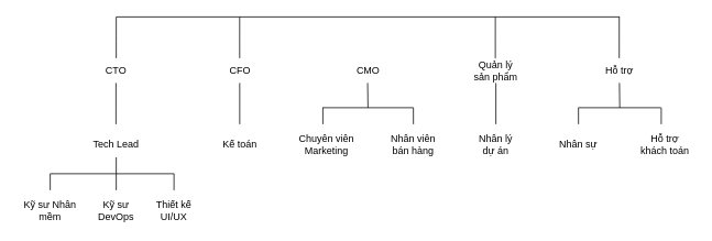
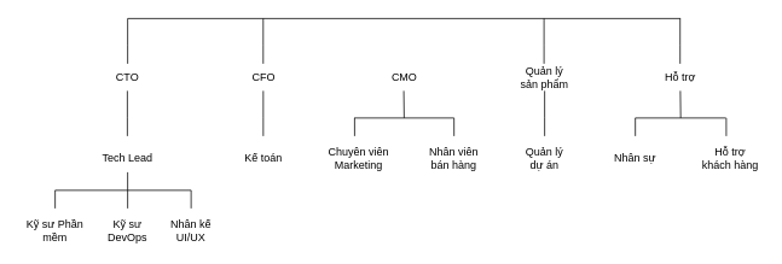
  <mxCell id="0" />
  <mxCell id="1" parent="0" />
  <mxCell id="2" value="CTO" style="text;html=1;align=center;verticalAlign=middle;whiteSpace=wrap;rounded=0;" vertex="1" parent="1"><mxGeometry x="110" y="70" width="60" height="30" as="geometry" /></mxCell>
  <mxCell id="3" value="CFO" style="text;html=1;align=center;verticalAlign=middle;resizable=0;points=[];autosize=1;strokeColor=none;fillColor=none;" vertex="1" parent="1"><mxGeometry x="265" y="70" width="50" height="30" as="geometry" /></mxCell>
  <mxCell id="4" value="CMO" style="text;html=1;align=center;verticalAlign=middle;resizable=0;points=[];autosize=1;strokeColor=none;fillColor=none;" vertex="1" parent="1"><mxGeometry x="420" y="70" width="50" height="30" as="geometry" /></mxCell>
  <mxCell id="5" value="Tech Lead" style="text;html=1;align=center;verticalAlign=middle;whiteSpace=wrap;rounded=0;" vertex="1" parent="1"><mxGeometry x="110" y="160" width="60" height="30" as="geometry" /></mxCell>
  <mxCell id="6" value="Quản lý sản phẩm" style="text;html=1;align=center;verticalAlign=middle;whiteSpace=wrap;rounded=0;" vertex="1" parent="1"><mxGeometry x="570" y="70" width="60" height="30" as="geometry" /></mxCell>
  <mxCell id="7" value="Kế toán" style="text;html=1;align=center;verticalAlign=middle;whiteSpace=wrap;rounded=0;" vertex="1" parent="1"><mxGeometry x="260" y="160" width="60" height="30" as="geometry" /></mxCell>
  <mxCell id="8" value="Chuyên viên Marketing" style="text;html=1;align=center;verticalAlign=middle;whiteSpace=wrap;rounded=0;" vertex="1" parent="1"><mxGeometry x="360" y="160" width="70" height="30" as="geometry" /></mxCell>
  <mxCell id="9" value="Nhân viên bán hàng" style="text;html=1;align=center;verticalAlign=middle;whiteSpace=wrap;rounded=0;" vertex="1" parent="1"><mxGeometry x="470" y="160" width="60" height="30" as="geometry" /></mxCell>
  <mxCell id="10" value="Hỗ trợ" style="text;html=1;align=center;verticalAlign=middle;whiteSpace=wrap;rounded=0;" vertex="1" parent="1"><mxGeometry x="720" y="70" width="60" height="30" as="geometry" /></mxCell>
- <mxCell id="11" value="Nhân lý dự án" style="text;html=1;align=center;verticalAlign=middle;whiteSpace=wrap;rounded=0;" vertex="1" parent="1"><mxGeometry x="570" y="160" width="60" height="30" as="geometry" /></mxCell>
+ <mxCell id="11" value="Quản lý dự án" style="text;html=1;align=center;verticalAlign=middle;whiteSpace=wrap;rounded=0;" vertex="1" parent="1"><mxGeometry x="570" y="160" width="60" height="30" as="geometry" /></mxCell>
  <mxCell id="12" value="Nhân sự" style="text;html=1;align=center;verticalAlign=middle;whiteSpace=wrap;rounded=0;" vertex="1" parent="1"><mxGeometry x="670" y="160" width="60" height="30" as="geometry" /></mxCell>
- <mxCell id="13" value="Hỗ trợ khách toán" style="text;html=1;align=center;verticalAlign=middle;whiteSpace=wrap;rounded=0;" vertex="1" parent="1"><mxGeometry x="770" y="160" width="70" height="30" as="geometry" /></mxCell>
- <mxCell id="14" value="Kỹ sư Nhân mềm" style="text;html=1;align=center;verticalAlign=middle;whiteSpace=wrap;rounded=0;" vertex="1" parent="1"><mxGeometry x="20" y="240" width="80" height="30" as="geometry" /></mxCell>
+ <mxCell id="13" value="Hỗ trợ khách hàng" style="text;html=1;align=center;verticalAlign=middle;whiteSpace=wrap;rounded=0;" vertex="1" parent="1"><mxGeometry x="770" y="160" width="70" height="30" as="geometry" /></mxCell>
+ <mxCell id="14" value="Kỹ sư Phần mềm" style="text;html=1;align=center;verticalAlign=middle;whiteSpace=wrap;rounded=0;" vertex="1" parent="1"><mxGeometry x="20" y="240" width="80" height="30" as="geometry" /></mxCell>
  <mxCell id="15" value="Kỹ sư DevOps" style="text;html=1;align=center;verticalAlign=middle;whiteSpace=wrap;rounded=0;" vertex="1" parent="1"><mxGeometry x="100" y="240" width="80" height="30" as="geometry" /></mxCell>
- <mxCell id="16" value="Thiết kế UI/UX" style="text;html=1;align=center;verticalAlign=middle;whiteSpace=wrap;rounded=0;" vertex="1" parent="1"><mxGeometry y="240" width="80" height="30" as="geometry" x="170" /></mxCell>
+ <mxCell id="16" value="Nhân kế UI/UX" style="text;html=1;align=center;verticalAlign=middle;whiteSpace=wrap;rounded=0;" vertex="1" parent="1"><mxGeometry y="240" width="80" height="30" as="geometry" x="170" /></mxCell>
  <mxCell id="17" value="" style="endArrow=none;html=1;rounded=0;" edge="1" parent="1"><mxGeometry width="50" height="50" relative="1" as="geometry"><mxPoint x="140" y="20" as="sourcePoint" /><mxPoint x="750" y="20" as="targetPoint" /></mxGeometry></mxCell>
  <mxCell id="18" value="" style="endArrow=none;html=1;rounded=0;exitX=0.5;exitY=0;exitDx=0;exitDy=0;" edge="1" parent="1" source="2"><mxGeometry width="50" height="50" relative="1" as="geometry"><mxPoint x="-30" y="50" as="sourcePoint" /><mxPoint x="140" y="20" as="targetPoint" /><Array as="points"><mxPoint x="140" y="50" /></Array></mxGeometry></mxCell>
  <mxCell id="19" value="" style="endArrow=none;html=1;rounded=0;exitX=0.5;exitY=0;exitDx=0;exitDy=0;" edge="1" parent="1"><mxGeometry width="50" height="50" relative="1" as="geometry"><mxPoint x="289.55" y="70" as="sourcePoint" /><mxPoint x="289.55" y="20" as="targetPoint" /><Array as="points"><mxPoint x="289.55" y="50" /></Array></mxGeometry></mxCell>
  <mxCell id="20" value="" style="endArrow=none;html=1;rounded=0;exitX=0.5;exitY=0;exitDx=0;exitDy=0;" edge="1" parent="1"><mxGeometry width="50" height="50" relative="1" as="geometry"><mxPoint x="599.33" y="70" as="sourcePoint" /><mxPoint x="599.33" y="20" as="targetPoint" /><Array as="points"><mxPoint x="599.33" y="50" /></Array></mxGeometry></mxCell>
  <mxCell id="21" value="" style="endArrow=none;html=1;rounded=0;exitX=0.5;exitY=0;exitDx=0;exitDy=0;" edge="1" parent="1"><mxGeometry width="50" height="50" relative="1" as="geometry"><mxPoint x="749.44" y="70" as="sourcePoint" /><mxPoint x="749.44" y="20" as="targetPoint" /><Array as="points"><mxPoint x="749.44" y="50" /></Array></mxGeometry></mxCell>
  <mxCell id="22" value="" style="endArrow=none;html=1;rounded=0;exitX=0.5;exitY=0;exitDx=0;exitDy=0;" edge="1" parent="1"><mxGeometry width="50" height="50" relative="1" as="geometry"><mxPoint x="139.68" y="150" as="sourcePoint" /><mxPoint x="139.68" y="100" as="targetPoint" /><Array as="points"><mxPoint x="139.68" y="130" /></Array></mxGeometry></mxCell>
  <mxCell id="23" value="" style="endArrow=none;html=1;rounded=0;exitX=0.5;exitY=0;exitDx=0;exitDy=0;" edge="1" parent="1"><mxGeometry width="50" height="50" relative="1" as="geometry"><mxPoint x="289.62" y="150" as="sourcePoint" /><mxPoint x="289.62" y="100" as="targetPoint" /><Array as="points"><mxPoint x="289.62" y="130" /></Array></mxGeometry></mxCell>
  <mxCell id="24" value="" style="endArrow=none;html=1;rounded=0;" edge="1" parent="1"><mxGeometry width="50" height="50" relative="1" as="geometry"><mxPoint x="445" y="130" as="sourcePoint" /><mxPoint x="444.62" y="100" as="targetPoint" /><Array as="points"><mxPoint x="444.62" y="130" /></Array></mxGeometry></mxCell>
  <mxCell id="25" value="" style="endArrow=none;html=1;rounded=0;exitX=0.5;exitY=0;exitDx=0;exitDy=0;" edge="1" parent="1"><mxGeometry width="50" height="50" relative="1" as="geometry"><mxPoint x="600" y="150" as="sourcePoint" /><mxPoint x="600" y="100" as="targetPoint" /><Array as="points"><mxPoint x="600" y="130" /></Array></mxGeometry></mxCell>
  <mxCell id="26" value="" style="endArrow=none;html=1;rounded=0;" edge="1" parent="1"><mxGeometry width="50" height="50" relative="1" as="geometry"><mxPoint x="750.08" y="130" as="sourcePoint" /><mxPoint x="749.7" y="100" as="targetPoint" /><Array as="points"><mxPoint x="749.7" y="130" /></Array></mxGeometry></mxCell>
  <mxCell id="27" value="" style="endArrow=none;html=1;rounded=0;" edge="1" parent="1"><mxGeometry width="50" height="50" relative="1" as="geometry"><mxPoint x="390" y="130" as="sourcePoint" /><mxPoint x="500" y="130" as="targetPoint" /></mxGeometry></mxCell>
  <mxCell id="28" value="" style="endArrow=none;html=1;rounded=0;" edge="1" parent="1"><mxGeometry width="50" height="50" relative="1" as="geometry"><mxPoint x="700" y="130" as="sourcePoint" /><mxPoint x="800" y="130" as="targetPoint" /></mxGeometry></mxCell>
  <mxCell id="29" value="" style="endArrow=none;html=1;rounded=0;" edge="1" parent="1"><mxGeometry width="50" height="50" relative="1" as="geometry"><mxPoint x="60" y="210" as="sourcePoint" /><mxPoint x="210" y="210" as="targetPoint" /></mxGeometry></mxCell>
  <mxCell id="30" value="" style="endArrow=none;html=1;rounded=0;" edge="1" parent="1"><mxGeometry width="50" height="50" relative="1" as="geometry"><mxPoint x="140.02" y="210" as="sourcePoint" /><mxPoint x="140" y="190" as="targetPoint" /><Array as="points"><mxPoint x="139.64" y="210" /></Array></mxGeometry></mxCell>
  <mxCell id="31" value="" style="endArrow=none;html=1;rounded=0;" edge="1" parent="1"><mxGeometry width="50" height="50" relative="1" as="geometry"><mxPoint x="210.02" y="230" as="sourcePoint" /><mxPoint x="210" y="210" as="targetPoint" /><Array as="points"><mxPoint x="209.64" y="230" /></Array></mxGeometry></mxCell>
  <mxCell id="32" value="" style="endArrow=none;html=1;rounded=0;" edge="1" parent="1"><mxGeometry width="50" height="50" relative="1" as="geometry"><mxPoint x="140.02" y="230" as="sourcePoint" /><mxPoint x="140" y="210" as="targetPoint" /><Array as="points"><mxPoint x="139.64" y="230" /></Array></mxGeometry></mxCell>
  <mxCell id="33" value="" style="endArrow=none;html=1;rounded=0;" edge="1" parent="1"><mxGeometry width="50" height="50" relative="1" as="geometry"><mxPoint x="60.02" y="230" as="sourcePoint" /><mxPoint x="60" y="210" as="targetPoint" /><Array as="points"><mxPoint x="59.64" y="230" /></Array></mxGeometry></mxCell>
  <mxCell id="34" value="" style="endArrow=none;html=1;rounded=0;" edge="1" parent="1"><mxGeometry width="50" height="50" relative="1" as="geometry"><mxPoint x="390.38" y="150" as="sourcePoint" /><mxPoint x="390.36" y="130" as="targetPoint" /><Array as="points"><mxPoint x="390" y="150" /></Array></mxGeometry></mxCell>
  <mxCell id="35" value="" style="endArrow=none;html=1;rounded=0;" edge="1" parent="1"><mxGeometry width="50" height="50" relative="1" as="geometry"><mxPoint x="500.08" y="150" as="sourcePoint" /><mxPoint x="500.06" y="130" as="targetPoint" /><Array as="points"><mxPoint x="499.7" y="150" /></Array></mxGeometry></mxCell>
  <mxCell id="36" value="" style="endArrow=none;html=1;rounded=0;" edge="1" parent="1"><mxGeometry width="50" height="50" relative="1" as="geometry"><mxPoint x="700.08" y="150" as="sourcePoint" /><mxPoint x="700.06" y="130" as="targetPoint" /><Array as="points"><mxPoint x="699.7" y="150" /></Array></mxGeometry></mxCell>
  <mxCell id="37" value="" style="endArrow=none;html=1;rounded=0;" edge="1" parent="1"><mxGeometry width="50" height="50" relative="1" as="geometry"><mxPoint x="800.38" y="150" as="sourcePoint" /><mxPoint x="800.36" y="130" as="targetPoint" /><Array as="points"><mxPoint x="800" y="150" /></Array></mxGeometry></mxCell>
